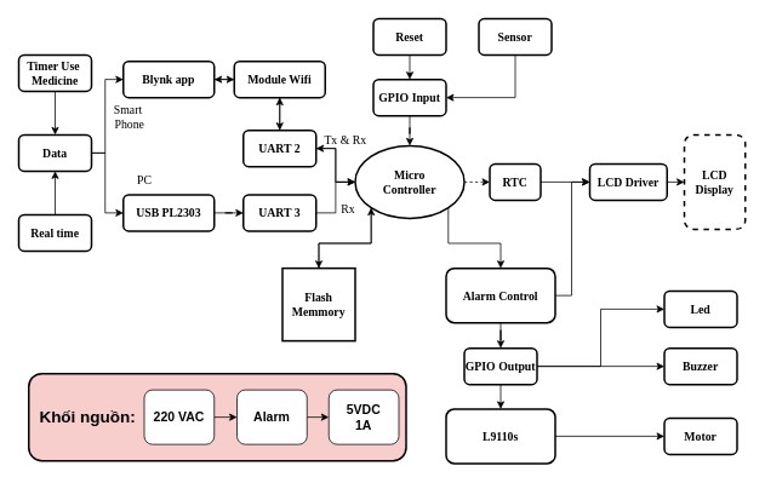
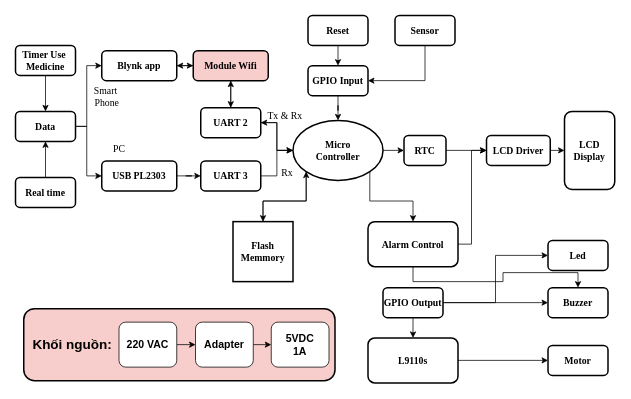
  <mxCell id="0" />
  <mxCell id="1" parent="0" />
- <mxCell id="2" style="edgeStyle=orthogonalEdgeStyle;rounded=0;orthogonalLoop=1;jettySize=auto;html=1;exitX=1;exitY=0.5;exitDx=0;exitDy=0;fontFamily=Verdana;fontSize=13;entryX=0;entryY=0.5;entryDx=0;entryDy=0;dashed=1;" parent="1" source="7" target="29" edge="1"><mxGeometry relative="1" as="geometry"><mxPoint x="560" y="200" as="targetPoint" /></mxGeometry></mxCell>
+ <mxCell id="2" style="edgeStyle=orthogonalEdgeStyle;rounded=0;orthogonalLoop=1;jettySize=auto;html=1;exitX=1;exitY=0.5;exitDx=0;exitDy=0;fontFamily=Verdana;fontSize=13;entryX=0;entryY=0.5;entryDx=0;entryDy=0;" parent="1" source="7" target="29" edge="1"><mxGeometry relative="1" as="geometry"><mxPoint x="560" y="200" as="targetPoint" /></mxGeometry></mxCell>
  <mxCell id="3" style="edgeStyle=orthogonalEdgeStyle;rounded=0;orthogonalLoop=1;jettySize=auto;html=1;exitX=0.5;exitY=1;exitDx=0;exitDy=0;fontFamily=Verdana;fontSize=13;" parent="1" source="7" edge="1"><mxGeometry relative="1" as="geometry"><mxPoint x="450" y="240" as="targetPoint" /></mxGeometry></mxCell>
  <mxCell id="4" style="edgeStyle=orthogonalEdgeStyle;rounded=0;orthogonalLoop=1;jettySize=auto;html=1;exitX=0;exitY=1;exitDx=0;exitDy=0;entryX=0.5;entryY=0;entryDx=0;entryDy=0;fontFamily=Verdana;fontSize=13;" parent="1" source="7" target="24" edge="1"><mxGeometry relative="1" as="geometry" /></mxCell>
  <mxCell id="5" style="edgeStyle=orthogonalEdgeStyle;rounded=0;orthogonalLoop=1;jettySize=auto;html=1;exitX=1;exitY=1;exitDx=0;exitDy=0;entryX=0.5;entryY=0;entryDx=0;entryDy=0;fontFamily=Verdana;fontSize=13;" parent="1" source="7" target="27" edge="1"><mxGeometry relative="1" as="geometry" /></mxCell>
  <mxCell id="6" style="edgeStyle=orthogonalEdgeStyle;rounded=0;orthogonalLoop=1;jettySize=auto;html=1;exitX=0;exitY=0.5;exitDx=0;exitDy=0;fontFamily=Verdana;fontSize=13;" parent="1" source="7" target="43" edge="1"><mxGeometry relative="1" as="geometry" /></mxCell>
  <mxCell id="7" value="Micro&lt;br style=&quot;font-size: 13px;&quot;&gt;Controller" style="ellipse;whiteSpace=wrap;html=1;strokeWidth=2;fontFamily=Verdana;fontSize=13;fontStyle=1" parent="1" vertex="1"><mxGeometry x="390" y="160" width="120" height="80" as="geometry" /></mxCell>
  <mxCell id="8" style="edgeStyle=orthogonalEdgeStyle;rounded=0;orthogonalLoop=1;jettySize=auto;html=1;exitX=0.5;exitY=1;exitDx=0;exitDy=0;entryX=0.5;entryY=0;entryDx=0;entryDy=0;fontFamily=Verdana;fontSize=13;" parent="1" source="9" target="38" edge="1"><mxGeometry relative="1" as="geometry" /></mxCell>
  <mxCell id="9" value="Timer Use&amp;nbsp;&lt;br&gt;Medicine" style="rounded=1;whiteSpace=wrap;html=1;strokeWidth=2;fontFamily=Verdana;fontSize=13;fontStyle=1" parent="1" vertex="1"><mxGeometry x="20" y="60" width="80" height="40" as="geometry" /></mxCell>
  <mxCell id="10" style="edgeStyle=orthogonalEdgeStyle;rounded=0;orthogonalLoop=1;jettySize=auto;html=1;exitX=1;exitY=0.5;exitDx=0;exitDy=0;entryX=0;entryY=0.5;entryDx=0;entryDy=0;fontFamily=Verdana;fontSize=13;" parent="1" source="11" target="18" edge="1"><mxGeometry relative="1" as="geometry" /></mxCell>
  <mxCell id="11" value="Blynk app" style="rounded=1;whiteSpace=wrap;html=1;strokeWidth=2;fontFamily=Verdana;fontSize=13;fontStyle=1" parent="1" vertex="1"><mxGeometry x="135" y="67" width="100" height="40" as="geometry" /></mxCell>
  <mxCell id="12" style="edgeStyle=orthogonalEdgeStyle;rounded=0;orthogonalLoop=1;jettySize=auto;html=1;exitX=0.5;exitY=0;exitDx=0;exitDy=0;fontFamily=Verdana;fontSize=13;" parent="1" source="13" target="38" edge="1"><mxGeometry relative="1" as="geometry" /></mxCell>
  <mxCell id="13" value="Real time" style="rounded=1;whiteSpace=wrap;html=1;strokeWidth=2;fontFamily=Verdana;fontSize=13;fontStyle=1" parent="1" vertex="1"><mxGeometry x="20" y="236" width="80" height="40" as="geometry" /></mxCell>
  <mxCell id="14" style="edgeStyle=orthogonalEdgeStyle;rounded=0;orthogonalLoop=1;jettySize=auto;html=1;entryX=0;entryY=0.5;entryDx=0;entryDy=0;fontFamily=Verdana;fontSize=13;" parent="1" source="15" target="45" edge="1"><mxGeometry relative="1" as="geometry" /></mxCell>
  <mxCell id="15" value="USB PL2303" style="rounded=1;whiteSpace=wrap;html=1;strokeWidth=2;fontFamily=Verdana;fontSize=13;fontStyle=1" parent="1" vertex="1"><mxGeometry x="135" y="214" width="100" height="40" as="geometry" /></mxCell>
  <mxCell id="16" style="edgeStyle=orthogonalEdgeStyle;rounded=0;orthogonalLoop=1;jettySize=auto;html=1;exitX=0.5;exitY=1;exitDx=0;exitDy=0;entryX=0.5;entryY=0;entryDx=0;entryDy=0;fontFamily=Verdana;fontSize=13;" parent="1" source="18" target="43" edge="1"><mxGeometry relative="1" as="geometry" /></mxCell>
  <mxCell id="17" style="edgeStyle=orthogonalEdgeStyle;rounded=0;orthogonalLoop=1;jettySize=auto;html=1;exitX=0;exitY=0.5;exitDx=0;exitDy=0;entryX=1;entryY=0.5;entryDx=0;entryDy=0;fontFamily=Verdana;fontSize=13;" parent="1" source="18" target="11" edge="1"><mxGeometry relative="1" as="geometry" /></mxCell>
- <mxCell id="18" value="Module Wifi" style="rounded=1;whiteSpace=wrap;html=1;strokeWidth=2;fontFamily=Verdana;fontSize=13;fontStyle=1" parent="1" vertex="1"><mxGeometry x="257" y="67" width="100" height="40" as="geometry" /></mxCell>
+ <mxCell id="18" value="Module Wifi" style="rounded=1;whiteSpace=wrap;html=1;strokeWidth=2;fontFamily=Verdana;fontSize=13;fontStyle=1;fillColor=#f8cecc;" parent="1" vertex="1"><mxGeometry x="257" y="67" width="100" height="40" as="geometry" /></mxCell>
  <mxCell id="19" style="edgeStyle=orthogonalEdgeStyle;rounded=0;orthogonalLoop=1;jettySize=auto;html=1;exitX=0.5;exitY=1;exitDx=0;exitDy=0;entryX=0.5;entryY=0;entryDx=0;entryDy=0;fontFamily=Verdana;fontSize=13;" parent="1" source="20" target="47" edge="1"><mxGeometry relative="1" as="geometry" /></mxCell>
  <mxCell id="20" value="Reset" style="rounded=1;whiteSpace=wrap;html=1;strokeWidth=2;fontFamily=Verdana;fontSize=13;fontStyle=1" parent="1" vertex="1"><mxGeometry x="410" y="20" width="80" height="40" as="geometry" /></mxCell>
  <mxCell id="21" style="edgeStyle=orthogonalEdgeStyle;rounded=0;orthogonalLoop=1;jettySize=auto;html=1;exitX=0.5;exitY=1;exitDx=0;exitDy=0;entryX=1;entryY=0.5;entryDx=0;entryDy=0;fontFamily=Verdana;fontSize=13;" parent="1" source="22" target="47" edge="1"><mxGeometry relative="1" as="geometry" /></mxCell>
  <mxCell id="22" value="Sensor" style="rounded=1;whiteSpace=wrap;html=1;strokeWidth=2;fontFamily=Verdana;fontSize=13;fontStyle=1" parent="1" vertex="1"><mxGeometry x="526" y="20" width="80" height="40" as="geometry" /></mxCell>
  <mxCell id="23" style="edgeStyle=orthogonalEdgeStyle;rounded=0;orthogonalLoop=1;jettySize=auto;html=1;entryX=0;entryY=1;entryDx=0;entryDy=0;fontFamily=Verdana;fontSize=13;" parent="1" source="24" target="7" edge="1"><mxGeometry relative="1" as="geometry" /></mxCell>
  <mxCell id="24" value="Flash Memmory" style="whiteSpace=wrap;html=1;aspect=fixed;strokeWidth=2;fontFamily=Verdana;fontSize=13;fontStyle=1" parent="1" vertex="1"><mxGeometry x="310" y="295" width="80" height="80" as="geometry" /></mxCell>
- <mxCell id="25" style="edgeStyle=orthogonalEdgeStyle;rounded=0;orthogonalLoop=1;jettySize=auto;html=1;exitX=0.5;exitY=1;exitDx=0;exitDy=0;fontFamily=Verdana;fontSize=13;" parent="1" source="27" target="51" edge="1"><mxGeometry relative="1" as="geometry" /></mxCell>
+ <mxCell id="25" style="edgeStyle=orthogonalEdgeStyle;rounded=0;orthogonalLoop=1;jettySize=auto;html=1;exitX=0.5;exitY=1;exitDx=0;exitDy=0;fontFamily=Verdana;fontSize=13;" parent="1" source="27" target="32" edge="1"><mxGeometry relative="1" as="geometry" /></mxCell>
  <mxCell id="26" style="edgeStyle=orthogonalEdgeStyle;rounded=0;orthogonalLoop=1;jettySize=auto;html=1;exitX=1;exitY=0.5;exitDx=0;exitDy=0;entryX=0;entryY=0.5;entryDx=0;entryDy=0;fontFamily=Verdana;fontSize=13;" parent="1" source="27" target="40" edge="1"><mxGeometry relative="1" as="geometry"><Array as="points"><mxPoint x="628" y="325" /><mxPoint x="628" y="200" /></Array></mxGeometry></mxCell>
  <mxCell id="27" value="Alarm Control" style="rounded=1;whiteSpace=wrap;html=1;strokeWidth=2;fontFamily=Verdana;fontSize=13;fontStyle=1" parent="1" vertex="1"><mxGeometry x="490" y="295" width="120" height="60" as="geometry" /></mxCell>
  <mxCell id="28" style="edgeStyle=orthogonalEdgeStyle;rounded=0;orthogonalLoop=1;jettySize=auto;html=1;exitX=1;exitY=0.5;exitDx=0;exitDy=0;fontFamily=Verdana;fontSize=13;" parent="1" source="29" target="40" edge="1"><mxGeometry relative="1" as="geometry" /></mxCell>
  <mxCell id="29" value="RTC" style="rounded=1;whiteSpace=wrap;html=1;strokeWidth=2;fontFamily=Verdana;fontSize=13;fontStyle=1" parent="1" vertex="1"><mxGeometry x="538" y="180" width="56" height="40" as="geometry" /></mxCell>
- <mxCell id="30" value="LCD Display" style="rounded=1;whiteSpace=wrap;html=1;strokeWidth=2;fontFamily=Verdana;fontSize=13;fontStyle=1;dashed=1;" parent="1" vertex="1"><mxGeometry x="752" y="148" width="67" height="104" as="geometry" /></mxCell>
+ <mxCell id="30" value="LCD Display" style="rounded=1;whiteSpace=wrap;html=1;strokeWidth=2;fontFamily=Verdana;fontSize=13;fontStyle=1" parent="1" vertex="1"><mxGeometry x="752" y="148" width="67" height="104" as="geometry" /></mxCell>
  <mxCell id="31" value="Led" style="rounded=1;whiteSpace=wrap;html=1;strokeWidth=2;fontFamily=Verdana;fontSize=13;fontStyle=1" parent="1" vertex="1"><mxGeometry x="730" y="320" width="80" height="40" as="geometry" /></mxCell>
  <mxCell id="32" value="Buzzer" style="rounded=1;whiteSpace=wrap;html=1;strokeWidth=2;fontFamily=Verdana;fontSize=13;fontStyle=1" parent="1" vertex="1"><mxGeometry x="730" y="383" width="80" height="40" as="geometry" /></mxCell>
  <mxCell id="33" style="edgeStyle=orthogonalEdgeStyle;rounded=0;orthogonalLoop=1;jettySize=auto;html=1;exitX=1;exitY=0.5;exitDx=0;exitDy=0;entryX=0;entryY=0.5;entryDx=0;entryDy=0;fontFamily=Verdana;fontSize=13;" parent="1" source="34" target="35" edge="1"><mxGeometry relative="1" as="geometry" /></mxCell>
  <mxCell id="34" value="L9110s" style="rounded=1;whiteSpace=wrap;html=1;strokeWidth=2;fontFamily=Verdana;fontSize=13;fontStyle=1" parent="1" vertex="1"><mxGeometry x="490" y="450" width="120" height="60" as="geometry" /></mxCell>
  <mxCell id="35" value="Motor" style="rounded=1;whiteSpace=wrap;html=1;strokeWidth=2;fontFamily=Verdana;fontSize=13;fontStyle=1" parent="1" vertex="1"><mxGeometry x="730" y="460" width="80" height="40" as="geometry" /></mxCell>
  <mxCell id="36" style="edgeStyle=orthogonalEdgeStyle;rounded=0;orthogonalLoop=1;jettySize=auto;html=1;exitX=1;exitY=0.5;exitDx=0;exitDy=0;entryX=0;entryY=0.5;entryDx=0;entryDy=0;fontFamily=Verdana;fontSize=13;" parent="1" source="38" target="11" edge="1"><mxGeometry relative="1" as="geometry"><Array as="points"><mxPoint x="115" y="168" /><mxPoint x="115" y="87" /></Array></mxGeometry></mxCell>
  <mxCell id="37" style="edgeStyle=orthogonalEdgeStyle;rounded=0;orthogonalLoop=1;jettySize=auto;html=1;exitX=1;exitY=0.5;exitDx=0;exitDy=0;entryX=0;entryY=0.5;entryDx=0;entryDy=0;fontFamily=Verdana;fontSize=13;" parent="1" source="38" target="15" edge="1"><mxGeometry relative="1" as="geometry"><Array as="points"><mxPoint x="115" y="168" /><mxPoint x="115" y="234" /></Array></mxGeometry></mxCell>
  <mxCell id="38" value="Data" style="rounded=1;whiteSpace=wrap;html=1;strokeWidth=2;fontFamily=Verdana;fontSize=13;fontStyle=1" parent="1" vertex="1"><mxGeometry x="20" y="148" width="80" height="40" as="geometry" /></mxCell>
  <mxCell id="39" style="edgeStyle=orthogonalEdgeStyle;rounded=0;orthogonalLoop=1;jettySize=auto;html=1;exitX=1;exitY=0.5;exitDx=0;exitDy=0;entryX=0;entryY=0.5;entryDx=0;entryDy=0;fontFamily=Verdana;fontSize=13;" parent="1" source="40" target="30" edge="1"><mxGeometry relative="1" as="geometry" /></mxCell>
  <mxCell id="40" value="LCD Driver" style="rounded=1;whiteSpace=wrap;html=1;strokeWidth=2;fontFamily=Verdana;fontSize=13;fontStyle=1" parent="1" vertex="1"><mxGeometry x="648" y="180" width="85" height="40" as="geometry" /></mxCell>
  <mxCell id="41" style="edgeStyle=orthogonalEdgeStyle;rounded=0;orthogonalLoop=1;jettySize=auto;html=1;exitX=1;exitY=0.5;exitDx=0;exitDy=0;entryX=0;entryY=0.5;entryDx=0;entryDy=0;fontFamily=Verdana;fontSize=13;" parent="1" source="43" target="7" edge="1"><mxGeometry relative="1" as="geometry" /></mxCell>
  <mxCell id="42" style="edgeStyle=orthogonalEdgeStyle;rounded=0;orthogonalLoop=1;jettySize=auto;html=1;exitX=0.5;exitY=0;exitDx=0;exitDy=0;entryX=0.5;entryY=1;entryDx=0;entryDy=0;fontFamily=Verdana;fontSize=13;" parent="1" source="43" target="18" edge="1"><mxGeometry relative="1" as="geometry" /></mxCell>
  <mxCell id="43" value="UART 2" style="rounded=1;whiteSpace=wrap;html=1;strokeWidth=2;fontFamily=Verdana;fontSize=13;fontStyle=1" parent="1" vertex="1"><mxGeometry x="267" y="143" width="80" height="40" as="geometry" /></mxCell>
  <mxCell id="44" style="edgeStyle=orthogonalEdgeStyle;rounded=0;orthogonalLoop=1;jettySize=auto;html=1;exitX=1;exitY=0.5;exitDx=0;exitDy=0;entryX=0;entryY=0.5;entryDx=0;entryDy=0;fontFamily=Verdana;fontSize=13;" parent="1" source="45" target="7" edge="1"><mxGeometry relative="1" as="geometry" /></mxCell>
  <mxCell id="45" value="UART 3" style="rounded=1;whiteSpace=wrap;html=1;strokeWidth=2;fontFamily=Verdana;fontSize=13;fontStyle=1" parent="1" vertex="1"><mxGeometry x="267" y="214" width="80" height="40" as="geometry" /></mxCell>
  <mxCell id="46" style="edgeStyle=orthogonalEdgeStyle;rounded=0;orthogonalLoop=1;jettySize=auto;html=1;exitX=0.5;exitY=1;exitDx=0;exitDy=0;fontFamily=Verdana;fontSize=13;" parent="1" source="47" target="7" edge="1"><mxGeometry relative="1" as="geometry" /></mxCell>
  <mxCell id="47" value="GPIO Input" style="rounded=1;whiteSpace=wrap;html=1;strokeWidth=2;fontFamily=Verdana;fontSize=13;fontStyle=1" parent="1" vertex="1"><mxGeometry x="410" y="87" width="80" height="40" as="geometry" /></mxCell>
  <mxCell id="48" style="edgeStyle=orthogonalEdgeStyle;rounded=0;orthogonalLoop=1;jettySize=auto;html=1;exitX=0.5;exitY=1;exitDx=0;exitDy=0;entryX=0.5;entryY=0;entryDx=0;entryDy=0;fontFamily=Verdana;fontSize=13;" parent="1" source="51" target="34" edge="1"><mxGeometry relative="1" as="geometry" /></mxCell>
  <mxCell id="49" style="edgeStyle=orthogonalEdgeStyle;rounded=0;orthogonalLoop=1;jettySize=auto;html=1;exitX=1;exitY=0.5;exitDx=0;exitDy=0;entryX=0;entryY=0.5;entryDx=0;entryDy=0;fontFamily=Verdana;fontSize=13;" parent="1" source="51" target="31" edge="1"><mxGeometry relative="1" as="geometry" /></mxCell>
  <mxCell id="50" style="edgeStyle=orthogonalEdgeStyle;rounded=0;orthogonalLoop=1;jettySize=auto;html=1;entryX=0;entryY=0.5;entryDx=0;entryDy=0;fontFamily=Verdana;fontSize=13;" parent="1" source="51" target="32" edge="1"><mxGeometry relative="1" as="geometry" /></mxCell>
  <mxCell id="51" value="GPIO Output" style="rounded=1;whiteSpace=wrap;html=1;strokeWidth=2;fontFamily=Verdana;fontSize=13;fontStyle=1" parent="1" vertex="1"><mxGeometry x="510" y="383" width="80" height="40" as="geometry" /></mxCell>
  <mxCell id="52" value="Tx &amp;amp; Rx" style="text;html=1;align=center;verticalAlign=middle;resizable=0;points=[];autosize=1;strokeColor=none;fontSize=13;fontFamily=Verdana;" parent="1" vertex="1"><mxGeometry x="348" y="143" width="61" height="20" as="geometry" /></mxCell>
  <mxCell id="53" value="Rx" style="text;html=1;align=center;verticalAlign=middle;resizable=0;points=[];autosize=1;strokeColor=none;fontSize=13;fontFamily=Verdana;" parent="1" vertex="1"><mxGeometry x="368" y="220" width="27" height="20" as="geometry" /></mxCell>
  <mxCell id="54" value="Smart&lt;br&gt;&amp;nbsp;Phone" style="text;html=1;align=center;verticalAlign=middle;resizable=0;points=[];autosize=1;strokeColor=none;fontSize=13;fontFamily=Verdana;" parent="1" vertex="1"><mxGeometry x="112" y="110" width="55" height="36" as="geometry" /></mxCell>
  <mxCell id="55" value="PC" style="text;html=1;align=center;verticalAlign=middle;resizable=0;points=[];autosize=1;strokeColor=none;fontSize=13;fontFamily=Verdana;" parent="1" vertex="1"><mxGeometry x="144" y="188" width="27" height="20" as="geometry" /></mxCell>
  <mxCell id="56" value="&lt;h2&gt;&amp;nbsp; Khối nguồn:&lt;/h2&gt;" style="rounded=1;whiteSpace=wrap;html=1;align=left;strokeWidth=2;fillColor=#f8cecc;" vertex="1" parent="1"><mxGeometry x="31" y="411" width="415" height="96" as="geometry" /></mxCell>
  <mxCell id="57" style="edgeStyle=orthogonalEdgeStyle;rounded=0;orthogonalLoop=1;jettySize=auto;html=1;exitX=1;exitY=0.5;exitDx=0;exitDy=0;entryX=0;entryY=0.5;entryDx=0;entryDy=0;" edge="1" parent="1" source="58" target="60"><mxGeometry relative="1" as="geometry" /></mxCell>
  <mxCell id="58" value="&lt;h3&gt;220 VAC&lt;/h3&gt;" style="rounded=1;whiteSpace=wrap;html=1;" vertex="1" parent="1"><mxGeometry x="158" y="429" width="77" height="60" as="geometry" /></mxCell>
  <mxCell id="59" style="edgeStyle=orthogonalEdgeStyle;rounded=0;orthogonalLoop=1;jettySize=auto;html=1;exitX=1;exitY=0.5;exitDx=0;exitDy=0;entryX=0;entryY=0.5;entryDx=0;entryDy=0;" edge="1" parent="1" source="60" target="61"><mxGeometry relative="1" as="geometry" /></mxCell>
- <mxCell id="60" value="&lt;h3&gt;Alarm&lt;/h3&gt;" style="rounded=1;whiteSpace=wrap;html=1;" vertex="1" parent="1"><mxGeometry x="260" y="429" width="77" height="60" as="geometry" /></mxCell>
+ <mxCell id="60" value="&lt;h3&gt;Adapter&lt;/h3&gt;" style="rounded=1;whiteSpace=wrap;html=1;" vertex="1" parent="1"><mxGeometry x="260" y="429" width="77" height="60" as="geometry" /></mxCell>
  <mxCell id="61" value="&lt;p style=&quot;line-height: 0%&quot;&gt;&lt;/p&gt;&lt;h3 style=&quot;font-size: 14px&quot;&gt;&lt;font style=&quot;font-size: 14px ; line-height: 120%&quot;&gt;5VDC&lt;br&gt;&lt;/font&gt;1A&lt;/h3&gt;&lt;p&gt;&lt;/p&gt;" style="rounded=1;whiteSpace=wrap;html=1;" vertex="1" parent="1"><mxGeometry x="361" y="429" width="77" height="60" as="geometry" /></mxCell>
